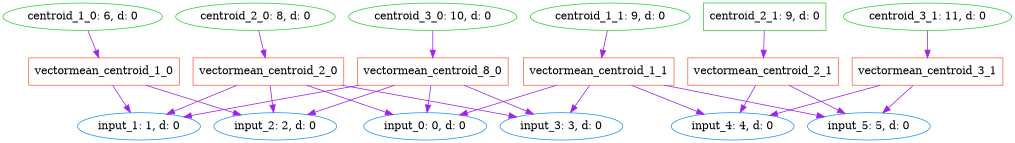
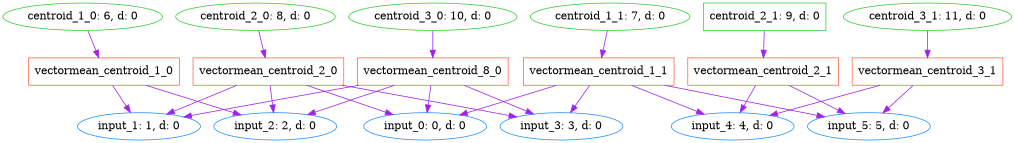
  digraph {
    node [color=dodgerblue shape=oval]
    edge [color=purple]
    n1 [label="input_0: 0, d: 0"]
    n2 [label="input_1: 1, d: 0"]
    n3 [label="input_2: 2, d: 0"]
    n4 [label="input_3: 3, d: 0"]
    n5 [label="input_4: 4, d: 0"]
    n6 [label="input_5: 5, d: 0"]
    n7 [color=limegreen label="centroid_1_0: 6, d: 0"]
    n8 [color=tomato label=vectormean_centroid_1_0 shape=box]
-   n9 [color=limegreen label="centroid_1_1: 9, d: 0"]
+   n9 [color=limegreen label="centroid_1_1: 7, d: 0"]
    n10 [color=tomato label=vectormean_centroid_1_1 shape=box]
    n11 [color=limegreen label="centroid_2_0: 8, d: 0"]
    n12 [color=tomato label=vectormean_centroid_2_0 shape=box]
    n13 [color=limegreen label="centroid_2_1: 9, d: 0" shape=box]
    n14 [color=tomato label=vectormean_centroid_2_1 shape=box]
    n15 [color=limegreen label="centroid_3_0: 10, d: 0"]
    n16 [color=tomato label=vectormean_centroid_8_0 shape=box]
    n17 [color=limegreen label="centroid_3_1: 11, d: 0"]
    n18 [color=tomato label=vectormean_centroid_3_1 shape=box]
    n7 -> n8
    n8 -> n2
    n8 -> n3
    n9 -> n10
    n10 -> n1
    n10 -> n4
    n10 -> n5
    n10 -> n6
    n11 -> n12
    n12 -> n1
    n12 -> n2
    n12 -> n3
    n12 -> n4
    n13 -> n14
    n14 -> n5
    n14 -> n6
    n15 -> n16
    n16 -> n1
    n16 -> n2
    n16 -> n3
    n16 -> n4
    n17 -> n18
    n18 -> n5
    n18 -> n6
  }
